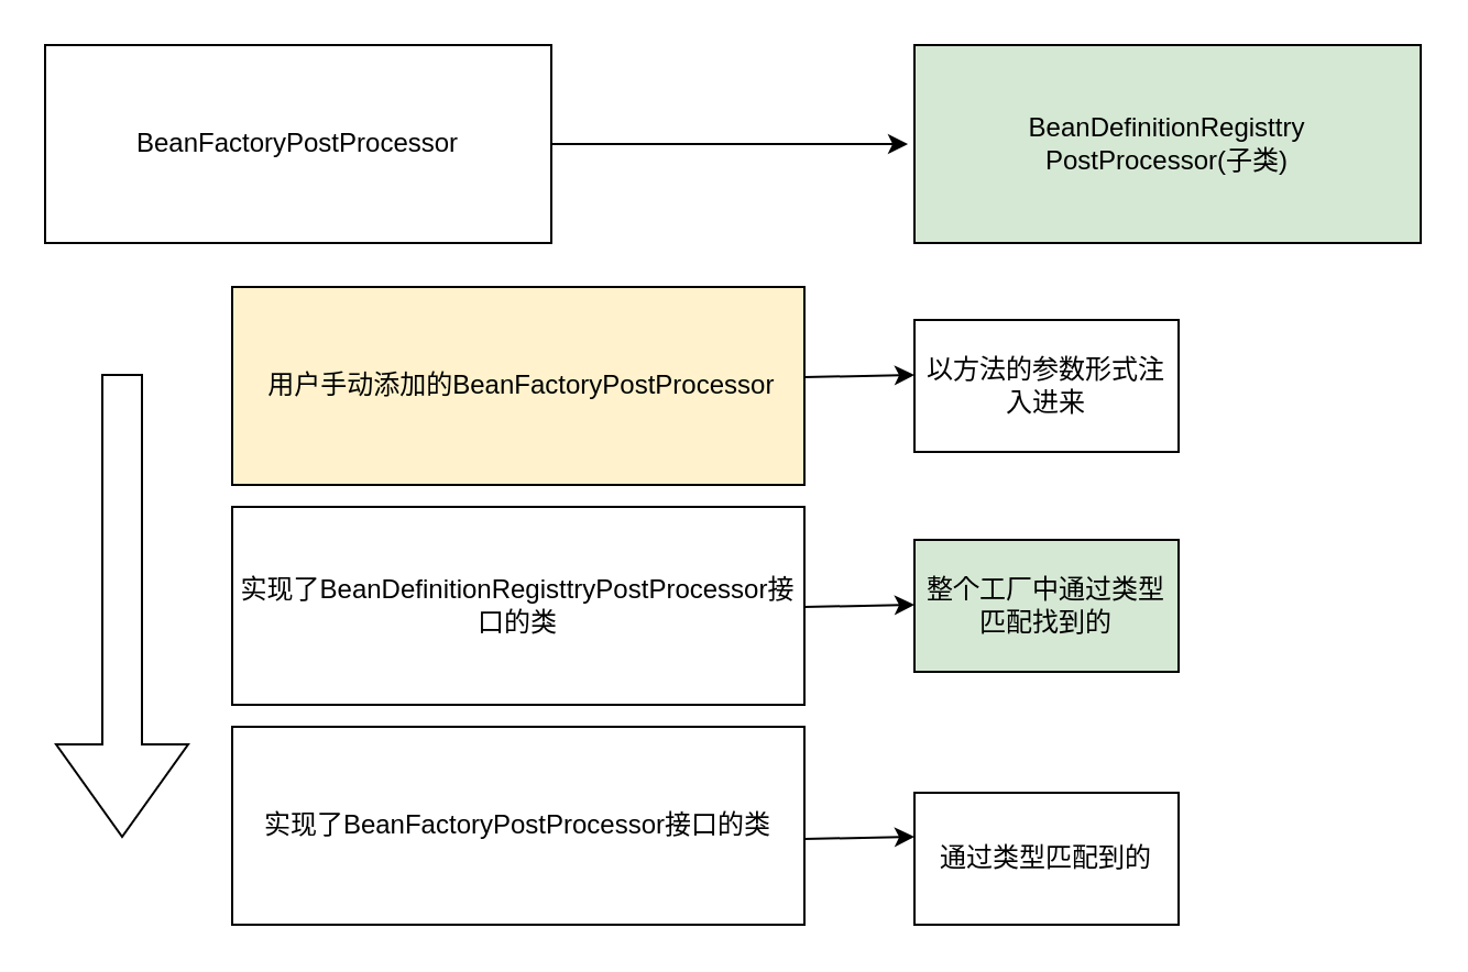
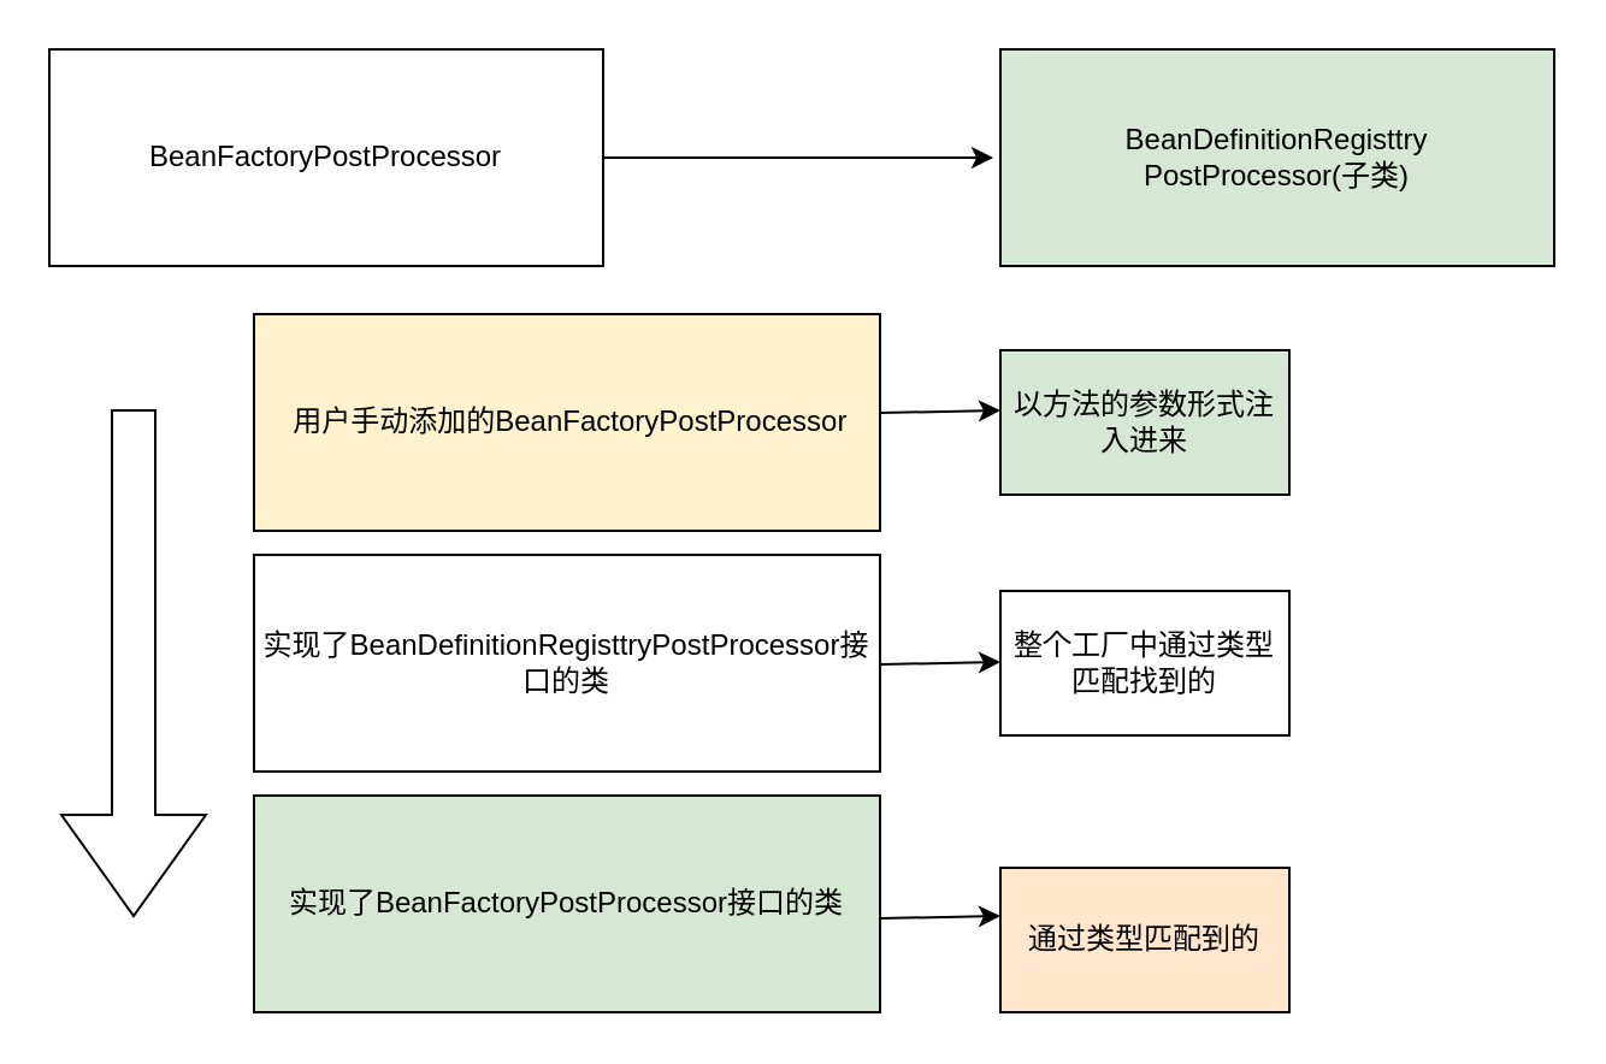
  <mxCell id="0" />
  <mxCell id="1" parent="0" />
  <mxCell id="2" value="BeanFactoryPostProcessor" style="rounded=0;whiteSpace=wrap;html=1;" vertex="1" parent="1"><mxGeometry x="20" y="20" width="230" height="90" as="geometry" /></mxCell>
  <mxCell id="3" value="BeanDefinitionRegisttry&lt;br&gt;PostProcessor(子类)" style="rounded=0;whiteSpace=wrap;html=1;fillColor=#d5e8d4;" vertex="1" parent="1"><mxGeometry x="415" y="20" width="230" height="90" as="geometry" /></mxCell>
  <mxCell id="4" value="" style="endArrow=classic;html=1;rounded=0;entryX=-0.019;entryY=0.162;entryDx=0;entryDy=0;entryPerimeter=0;" edge="1" parent="1" source="2"><mxGeometry width="50" height="50" relative="1" as="geometry"><mxPoint x="295" y="66.01" as="sourcePoint" /><mxPoint x="412.004" y="65" as="targetPoint" /></mxGeometry></mxCell>
  <mxCell id="5" value="" style="shape=singleArrow;direction=south;whiteSpace=wrap;html=1;" vertex="1" parent="1"><mxGeometry x="25" y="170" width="60" height="210" as="geometry" /></mxCell>
  <mxCell id="6" value="&amp;nbsp;用户手动添加的BeanFactoryPostProcessor" style="rounded=0;whiteSpace=wrap;html=1;fillColor=#fff2cc;" vertex="1" parent="1"><mxGeometry x="105" y="130" width="260" height="90" as="geometry" /></mxCell>
  <mxCell id="7" value="实现了BeanDefinitionRegisttryPostProcessor接口的类" style="rounded=0;whiteSpace=wrap;html=1;" vertex="1" parent="1"><mxGeometry x="105" y="230" width="260" height="90" as="geometry" /></mxCell>
- <mxCell id="8" value="实现了BeanFactoryPostProcessor接口的类" style="rounded=0;whiteSpace=wrap;html=1;" vertex="1" parent="1"><mxGeometry x="105" y="330" width="260" height="90" as="geometry" /></mxCell>
- <mxCell id="9" value="以方法的参数形式注入进来" style="rounded=0;whiteSpace=wrap;html=1;" vertex="1" parent="1"><mxGeometry x="415" y="145" width="120" height="60" as="geometry" /></mxCell>
- <mxCell id="10" value="整个工厂中通过类型匹配找到的" style="rounded=0;whiteSpace=wrap;html=1;fillColor=#d5e8d4;" vertex="1" parent="1"><mxGeometry x="415" y="245" width="120" height="60" as="geometry" /></mxCell>
- <mxCell id="11" value="通过类型匹配到的" style="rounded=0;whiteSpace=wrap;html=1;" vertex="1" parent="1"><mxGeometry x="415" y="360" width="120" height="60" as="geometry" /></mxCell>
+ <mxCell id="8" value="实现了BeanFactoryPostProcessor接口的类" style="rounded=0;whiteSpace=wrap;html=1;fillColor=#d5e8d4;" vertex="1" parent="1"><mxGeometry x="105" y="330" width="260" height="90" as="geometry" /></mxCell>
+ <mxCell id="9" value="以方法的参数形式注入进来" style="rounded=0;whiteSpace=wrap;html=1;fillColor=#d5e8d4;" vertex="1" parent="1"><mxGeometry x="415" y="145" width="120" height="60" as="geometry" /></mxCell>
+ <mxCell id="10" value="整个工厂中通过类型匹配找到的" style="rounded=0;whiteSpace=wrap;html=1;" vertex="1" parent="1"><mxGeometry x="415" y="245" width="120" height="60" as="geometry" /></mxCell>
+ <mxCell id="11" value="通过类型匹配到的" style="rounded=0;whiteSpace=wrap;html=1;fillColor=#ffe6cc;" vertex="1" parent="1"><mxGeometry x="415" y="360" width="120" height="60" as="geometry" /></mxCell>
  <mxCell id="12" value="" style="endArrow=classic;html=1;rounded=0;" edge="1" parent="1"><mxGeometry width="50" height="50" relative="1" as="geometry"><mxPoint x="365" y="171.01" as="sourcePoint" /><mxPoint x="415" y="170" as="targetPoint" /></mxGeometry></mxCell>
  <mxCell id="13" value="" style="endArrow=classic;html=1;rounded=0;" edge="1" parent="1"><mxGeometry width="50" height="50" relative="1" as="geometry"><mxPoint x="365" y="275.51" as="sourcePoint" /><mxPoint x="415" y="274.5" as="targetPoint" /></mxGeometry></mxCell>
  <mxCell id="14" value="" style="endArrow=classic;html=1;rounded=0;" edge="1" parent="1"><mxGeometry width="50" height="50" relative="1" as="geometry"><mxPoint x="365" y="381.01" as="sourcePoint" /><mxPoint x="415" y="380" as="targetPoint" /></mxGeometry></mxCell>
